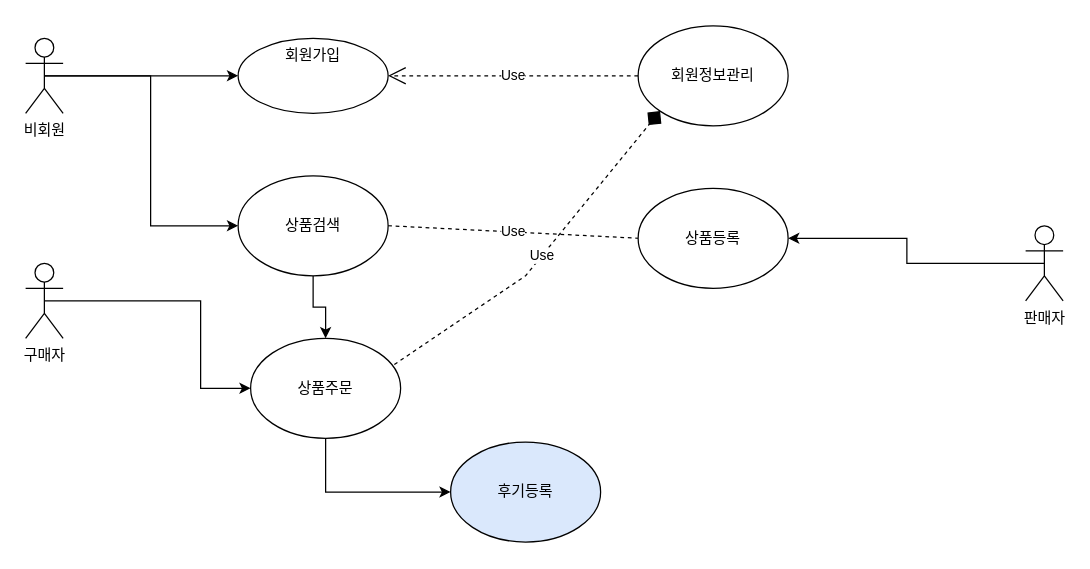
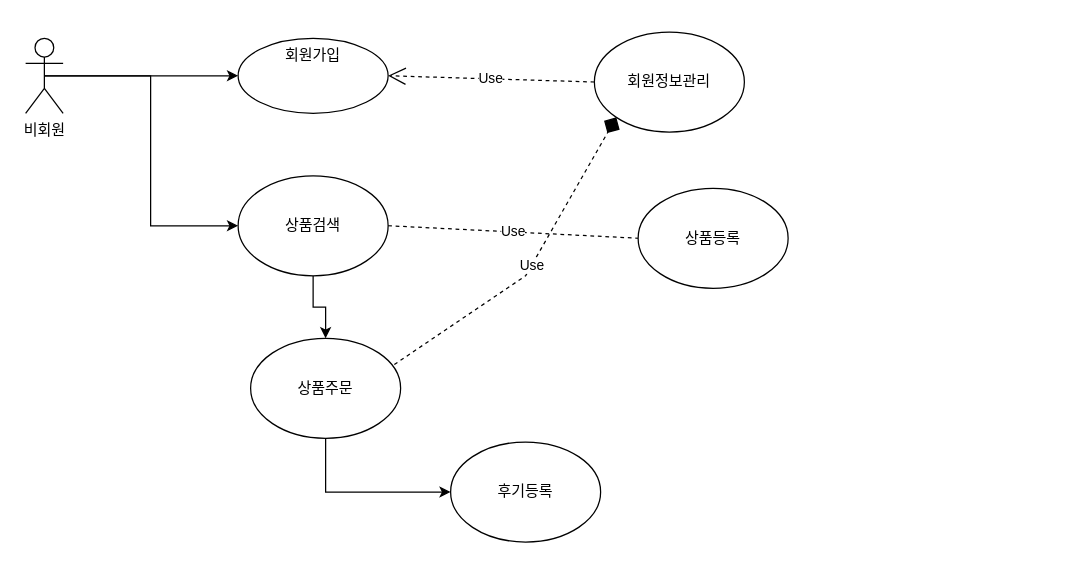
  <mxCell id="0" />
  <mxCell id="1" parent="0" />
  <mxCell id="2" style="edgeStyle=orthogonalEdgeStyle;rounded=0;orthogonalLoop=1;jettySize=auto;html=1;exitX=0.5;exitY=0.5;exitDx=0;exitDy=0;exitPerimeter=0;" edge="1" parent="1" source="4" target="7"><mxGeometry relative="1" as="geometry" /></mxCell>
  <mxCell id="3" style="edgeStyle=orthogonalEdgeStyle;rounded=0;orthogonalLoop=1;jettySize=auto;html=1;exitX=0.5;exitY=0.5;exitDx=0;exitDy=0;exitPerimeter=0;entryX=0;entryY=0.5;entryDx=0;entryDy=0;" edge="1" parent="1" source="4" target="9"><mxGeometry relative="1" as="geometry" /></mxCell>
  <mxCell id="4" value="비회원" style="shape=umlActor;verticalLabelPosition=bottom;verticalAlign=top;html=1;outlineConnect=0;" vertex="1" parent="1"><mxGeometry x="20" y="30" width="30" height="60" as="geometry" /></mxCell>
- <mxCell id="5" style="edgeStyle=orthogonalEdgeStyle;rounded=0;orthogonalLoop=1;jettySize=auto;html=1;exitX=0.5;exitY=0.5;exitDx=0;exitDy=0;exitPerimeter=0;entryX=0;entryY=0.5;entryDx=0;entryDy=0;" edge="1" parent="1" source="6" target="11"><mxGeometry relative="1" as="geometry"><Array as="points"><mxPoint x="160" y="240" /><mxPoint x="160" y="310" /></Array></mxGeometry></mxCell>
- <mxCell id="6" value="구매자" style="shape=umlActor;verticalLabelPosition=bottom;verticalAlign=top;html=1;outlineConnect=0;" vertex="1" parent="1"><mxGeometry x="20" y="210" width="30" height="60" as="geometry" /></mxCell>
  <mxCell id="7" value="회원가입" style="ellipse;whiteSpace=wrap;html=1;verticalAlign=top;fillColor=rgb(255, 255, 255);strokeColor=rgb(0, 0, 0);fontColor=rgb(0, 0, 0);" vertex="1" parent="1"><mxGeometry x="190" y="30" width="120" height="60" as="geometry" /></mxCell>
  <mxCell id="8" style="edgeStyle=orthogonalEdgeStyle;rounded=0;orthogonalLoop=1;jettySize=auto;html=1;exitX=0.5;exitY=1;exitDx=0;exitDy=0;entryX=0.5;entryY=0;entryDx=0;entryDy=0;" edge="1" parent="1" source="9" target="11"><mxGeometry relative="1" as="geometry" /></mxCell>
  <mxCell id="9" value="상품검색" style="ellipse;whiteSpace=wrap;html=1;" vertex="1" parent="1"><mxGeometry x="190" y="140" width="120" height="80" as="geometry" /></mxCell>
  <mxCell id="10" style="edgeStyle=orthogonalEdgeStyle;rounded=0;orthogonalLoop=1;jettySize=auto;html=1;exitX=0.5;exitY=1;exitDx=0;exitDy=0;entryX=0;entryY=0.5;entryDx=0;entryDy=0;" edge="1" parent="1" source="11" target="18"><mxGeometry relative="1" as="geometry" /></mxCell>
  <mxCell id="11" value="상품주문" style="ellipse;whiteSpace=wrap;html=1;" vertex="1" parent="1"><mxGeometry x="200" y="270" width="120" height="80" as="geometry" /></mxCell>
  <mxCell id="12" value="상품등록" style="ellipse;whiteSpace=wrap;html=1;" vertex="1" parent="1"><mxGeometry x="510" y="150" width="120" height="80" as="geometry" /></mxCell>
- <mxCell id="13" value="회원정보관리" style="ellipse;whiteSpace=wrap;html=1;" vertex="1" parent="1"><mxGeometry x="510" y="20" width="120" height="80" as="geometry" /></mxCell>
- <mxCell id="14" style="edgeStyle=orthogonalEdgeStyle;rounded=0;orthogonalLoop=1;jettySize=auto;html=1;exitX=0.5;exitY=0.5;exitDx=0;exitDy=0;exitPerimeter=0;entryX=1;entryY=0.5;entryDx=0;entryDy=0;" edge="1" parent="1" source="15" target="12"><mxGeometry relative="1" as="geometry" /></mxCell>
- <mxCell id="15" value="판매자" style="shape=umlActor;verticalLabelPosition=bottom;verticalAlign=top;html=1;" vertex="1" parent="1"><mxGeometry x="820" y="180" width="30" height="60" as="geometry" /></mxCell>
+ <mxCell id="13" value="회원정보관리" style="ellipse;whiteSpace=wrap;html=1;" vertex="1" parent="1"><mxGeometry x="475" y="25" width="120" height="80" as="geometry" /></mxCell>
  <mxCell id="16" value="Use" style="endArrow=none;endSize=12;dashed=1;html=1;rounded=0;exitX=1;exitY=0.5;exitDx=0;exitDy=0;entryX=0;entryY=0.5;entryDx=0;entryDy=0;" edge="1" parent="1" source="9" target="12"><mxGeometry width="160" relative="1" as="geometry"><mxPoint x="390" y="200" as="sourcePoint" /><mxPoint x="550" y="200" as="targetPoint" /></mxGeometry></mxCell>
  <mxCell id="17" value="Use" style="endArrow=open;endSize=12;dashed=1;html=1;rounded=0;exitX=0;exitY=0.5;exitDx=0;exitDy=0;entryX=1;entryY=0.5;entryDx=0;entryDy=0;" edge="1" parent="1" source="13" target="7"><mxGeometry width="160" relative="1" as="geometry"><mxPoint x="335" y="80" as="sourcePoint" /><mxPoint x="535" y="90" as="targetPoint" /></mxGeometry></mxCell>
- <mxCell id="18" value="후기등록" style="ellipse;whiteSpace=wrap;html=1;fillColor=#dae8fc;" vertex="1" parent="1"><mxGeometry x="360" y="353" width="120" height="80" as="geometry" /></mxCell>
+ <mxCell id="18" value="후기등록" style="ellipse;whiteSpace=wrap;html=1;" vertex="1" parent="1"><mxGeometry x="360" y="353" width="120" height="80" as="geometry" /></mxCell>
  <mxCell id="19" value="Use" style="endArrow=diamond;endSize=12;dashed=1;html=1;rounded=0;exitX=0.958;exitY=0.263;exitDx=0;exitDy=0;exitPerimeter=0;entryX=0;entryY=1;entryDx=0;entryDy=0;" edge="1" parent="1" source="11" target="13"><mxGeometry width="160" relative="1" as="geometry"><mxPoint x="330" y="280" as="sourcePoint" /><mxPoint x="490" y="280" as="targetPoint" /><Array as="points"><mxPoint x="420" y="220" /></Array></mxGeometry></mxCell>
